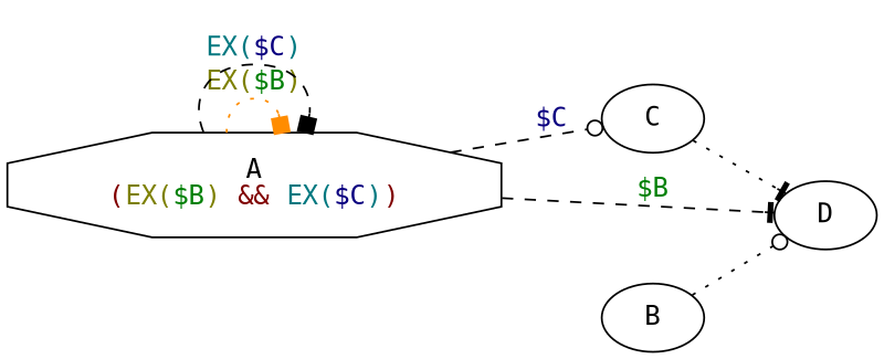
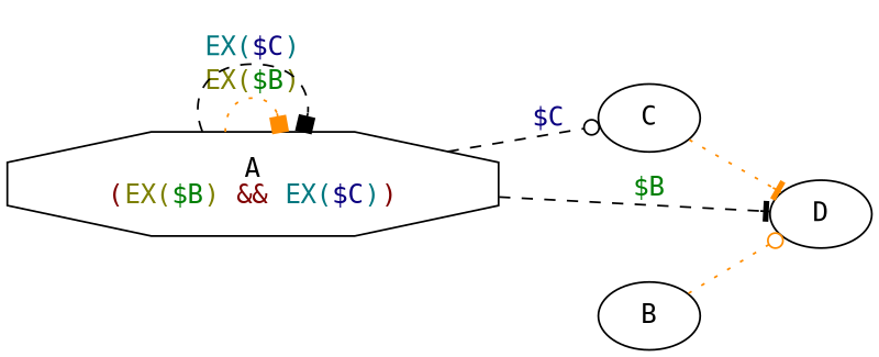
  digraph {
    fontname="DejaVu Sans Mono"
    rankdir=LR
    node [fontname="DejaVu Sans Mono"]
    edge [arrowhead=box color=black fontname="DejaVu Sans Mono" style=dotted]
    n1 [label=<A<BR/><FONT COLOR="0.0 1 0.5">(<FONT COLOR="0.17 1 0.5">EX(<FONT COLOR="0.34 1 0.5">$B</FONT>)</FONT> &amp;&amp; <FONT COLOR="0.51 1 0.5">EX(<FONT COLOR="0.68 1 0.5">$C</FONT>)</FONT>)</FONT>> shape=octagon]
    n2 [label=<C>]
    n3 [label=<D>]
    n4 [label=<B>]
    n1 -> n1 [color=darkorange label=<<FONT COLOR="0.17 1 0.5">EX(<FONT COLOR="0.34 1 0.5">$B</FONT>)</FONT>>]
    n1 -> n1 [label=<<FONT COLOR="0.51 1 0.5">EX(<FONT COLOR="0.68 1 0.5">$C</FONT>)</FONT>> style=dashed]
    n1 -> n2 [arrowhead=odot label=<<FONT COLOR="0.68 1 0.5">$C</FONT>> style=dashed]
    n1 -> n3 [arrowhead=tee label=<<FONT COLOR="0.34 1 0.5">$B</FONT>> style=dashed]
-   n2 -> n3 [arrowhead=tee]
-   n4 -> n3 [arrowhead=odot]
+   n2 -> n3 [arrowhead=tee color=darkorange]
+   n4 -> n3 [arrowhead=odot color=darkorange]
  }
